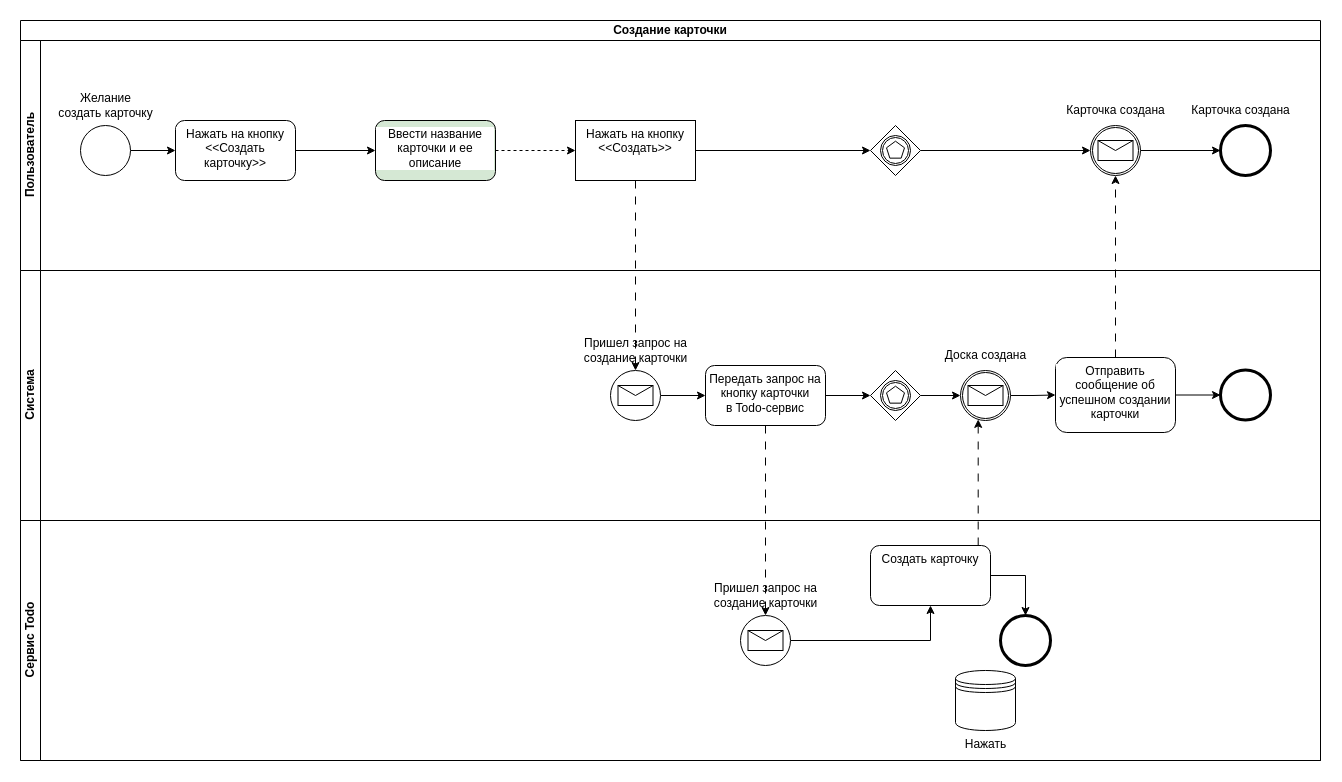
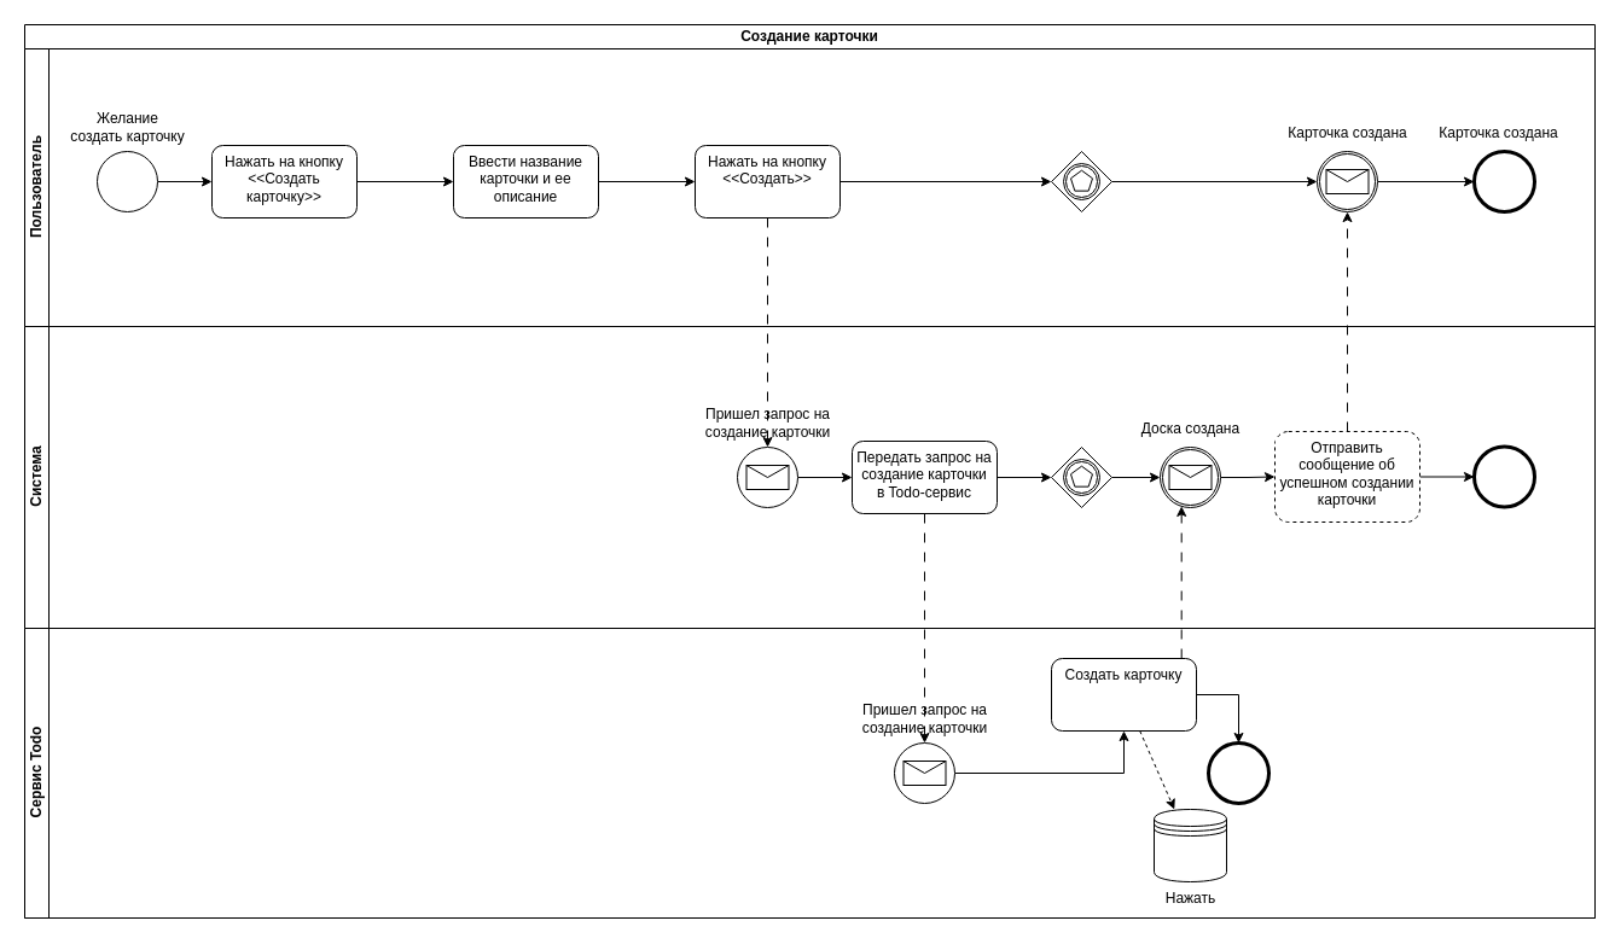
  <mxCell id="0" />
  <mxCell id="1" parent="0" />
  <mxCell id="2" value="Создание карточки" style="swimlane;html=1;childLayout=stackLayout;resizeParent=1;resizeParentMax=0;horizontal=1;startSize=20;horizontalStack=0;whiteSpace=wrap;" parent="1" vertex="1"><mxGeometry x="20" y="20" width="1300" height="740" as="geometry" /></mxCell>
  <mxCell id="3" value="Пользователь" style="swimlane;html=1;startSize=20;horizontal=0;" parent="2" vertex="1"><mxGeometry y="20" width="1300" height="230" as="geometry" /></mxCell>
  <mxCell id="4" value="" style="edgeStyle=orthogonalEdgeStyle;rounded=0;orthogonalLoop=1;jettySize=auto;html=1;" parent="3" source="5" target="8" edge="1"><mxGeometry relative="1" as="geometry" /></mxCell>
  <mxCell id="5" value="" style="points=[[0.145,0.145,0],[0.5,0,0],[0.855,0.145,0],[1,0.5,0],[0.855,0.855,0],[0.5,1,0],[0.145,0.855,0],[0,0.5,0]];shape=mxgraph.bpmn.event;html=1;verticalLabelPosition=bottom;labelBackgroundColor=#ffffff;verticalAlign=top;align=center;perimeter=ellipsePerimeter;outlineConnect=0;aspect=fixed;outline=standard;symbol=general;" parent="3" vertex="1"><mxGeometry x="60" y="85" width="50" height="50" as="geometry" /></mxCell>
  <mxCell id="6" value="Желание&lt;div&gt;создать карточку&lt;/div&gt;" style="text;html=1;align=center;verticalAlign=middle;resizable=0;points=[];autosize=1;strokeColor=none;fillColor=none;" parent="3" vertex="1"><mxGeometry x="25" y="45" width="120" height="40" as="geometry" /></mxCell>
  <mxCell id="7" value="" style="edgeStyle=orthogonalEdgeStyle;rounded=0;orthogonalLoop=1;jettySize=auto;html=1;" parent="3" source="8" target="10" edge="1"><mxGeometry relative="1" as="geometry" /></mxCell>
  <mxCell id="8" value="Нажать на кнопку&lt;br&gt;&amp;lt;&amp;lt;Создать карточку&amp;gt;&amp;gt;" style="rounded=1;whiteSpace=wrap;html=1;verticalAlign=top;labelBackgroundColor=#ffffff;" parent="3" vertex="1"><mxGeometry x="155" y="80" width="120" height="60" as="geometry" /></mxCell>
- <mxCell id="9" value="" style="edgeStyle=orthogonalEdgeStyle;rounded=0;orthogonalLoop=1;jettySize=auto;html=1;dashed=1;" parent="3" source="10" target="12" edge="1"><mxGeometry relative="1" as="geometry" /></mxCell>
- <mxCell id="10" value="Ввести название карточки и ее описание" style="rounded=1;whiteSpace=wrap;html=1;verticalAlign=top;labelBackgroundColor=#ffffff;fillColor=#d5e8d4;" parent="3" vertex="1"><mxGeometry x="355" y="80" width="120" height="60" as="geometry" /></mxCell>
+ <mxCell id="9" value="" style="edgeStyle=orthogonalEdgeStyle;rounded=0;orthogonalLoop=1;jettySize=auto;html=1;" parent="3" source="10" target="12" edge="1"><mxGeometry relative="1" as="geometry" /></mxCell>
+ <mxCell id="10" value="Ввести название карточки и ее описание" style="rounded=1;whiteSpace=wrap;html=1;verticalAlign=top;labelBackgroundColor=#ffffff;" parent="3" vertex="1"><mxGeometry x="355" y="80" width="120" height="60" as="geometry" /></mxCell>
  <mxCell id="11" style="edgeStyle=orthogonalEdgeStyle;rounded=0;orthogonalLoop=1;jettySize=auto;html=1;" parent="3" source="12" target="16" edge="1"><mxGeometry relative="1" as="geometry" /></mxCell>
- <mxCell id="12" value="Нажать на кнопку&lt;div&gt;&amp;lt;&amp;lt;Создать&amp;gt;&amp;gt;&lt;/div&gt;" style="whiteSpace=wrap;html=1;verticalAlign=top;labelBackgroundColor=#ffffff;rounded=0;" parent="3" vertex="1"><mxGeometry x="555" y="80" width="120" height="60" as="geometry" /></mxCell>
+ <mxCell id="12" value="Нажать на кнопку&lt;div&gt;&amp;lt;&amp;lt;Создать&amp;gt;&amp;gt;&lt;/div&gt;" style="rounded=1;whiteSpace=wrap;html=1;verticalAlign=top;labelBackgroundColor=#ffffff;" parent="3" vertex="1"><mxGeometry x="555" y="80" width="120" height="60" as="geometry" /></mxCell>
  <mxCell id="13" style="edgeStyle=orthogonalEdgeStyle;rounded=0;orthogonalLoop=1;jettySize=auto;html=1;" parent="3" source="14" target="18" edge="1"><mxGeometry relative="1" as="geometry" /></mxCell>
  <mxCell id="14" value="" style="points=[[0.145,0.145,0],[0.5,0,0],[0.855,0.145,0],[1,0.5,0],[0.855,0.855,0],[0.5,1,0],[0.145,0.855,0],[0,0.5,0]];shape=mxgraph.bpmn.event;html=1;verticalLabelPosition=bottom;labelBackgroundColor=#ffffff;verticalAlign=top;align=center;perimeter=ellipsePerimeter;outlineConnect=0;aspect=fixed;outline=catching;symbol=message;" parent="3" vertex="1"><mxGeometry x="1070" y="85" width="50" height="50" as="geometry" /></mxCell>
  <mxCell id="15" style="edgeStyle=orthogonalEdgeStyle;rounded=0;orthogonalLoop=1;jettySize=auto;html=1;" parent="3" source="16" target="14" edge="1"><mxGeometry relative="1" as="geometry" /></mxCell>
  <mxCell id="16" value="" style="points=[[0.25,0.25,0],[0.5,0,0],[0.75,0.25,0],[1,0.5,0],[0.75,0.75,0],[0.5,1,0],[0.25,0.75,0],[0,0.5,0]];shape=mxgraph.bpmn.gateway2;html=1;verticalLabelPosition=bottom;labelBackgroundColor=#ffffff;verticalAlign=top;align=center;perimeter=rhombusPerimeter;outlineConnect=0;outline=catching;symbol=multiple;" parent="3" vertex="1"><mxGeometry x="850" y="85" width="50" height="50" as="geometry" /></mxCell>
  <mxCell id="17" value="Карточка создана" style="text;html=1;align=center;verticalAlign=middle;resizable=0;points=[];autosize=1;strokeColor=none;fillColor=none;" parent="3" vertex="1"><mxGeometry x="1035" y="55" width="120" height="30" as="geometry" /></mxCell>
  <mxCell id="18" value="" style="points=[[0.145,0.145,0],[0.5,0,0],[0.855,0.145,0],[1,0.5,0],[0.855,0.855,0],[0.5,1,0],[0.145,0.855,0],[0,0.5,0]];shape=mxgraph.bpmn.event;html=1;verticalLabelPosition=bottom;labelBackgroundColor=#ffffff;verticalAlign=top;align=center;perimeter=ellipsePerimeter;outlineConnect=0;aspect=fixed;outline=end;symbol=terminate2;" parent="3" vertex="1"><mxGeometry x="1200" y="85" width="50" height="50" as="geometry" /></mxCell>
  <mxCell id="19" value="Карточка создана" style="text;html=1;align=center;verticalAlign=middle;resizable=0;points=[];autosize=1;strokeColor=none;fillColor=none;" parent="3" vertex="1"><mxGeometry x="1160" y="55" width="120" height="30" as="geometry" /></mxCell>
  <mxCell id="20" value="Система" style="swimlane;html=1;startSize=20;horizontal=0;" parent="2" vertex="1"><mxGeometry y="250" width="1300" height="250" as="geometry" /></mxCell>
  <mxCell id="21" value="" style="edgeStyle=orthogonalEdgeStyle;rounded=0;orthogonalLoop=1;jettySize=auto;html=1;" parent="20" source="22" target="24" edge="1"><mxGeometry relative="1" as="geometry" /></mxCell>
  <mxCell id="22" value="" style="points=[[0.145,0.145,0],[0.5,0,0],[0.855,0.145,0],[1,0.5,0],[0.855,0.855,0],[0.5,1,0],[0.145,0.855,0],[0,0.5,0]];shape=mxgraph.bpmn.event;html=1;verticalLabelPosition=bottom;labelBackgroundColor=#ffffff;verticalAlign=top;align=center;perimeter=ellipsePerimeter;outlineConnect=0;aspect=fixed;outline=standard;symbol=message;" parent="20" vertex="1"><mxGeometry x="590" y="100" width="50" height="50" as="geometry" /></mxCell>
  <mxCell id="23" value="" style="edgeStyle=orthogonalEdgeStyle;rounded=0;orthogonalLoop=1;jettySize=auto;html=1;" parent="20" source="24" target="27" edge="1"><mxGeometry relative="1" as="geometry"><Array as="points"><mxPoint x="860" y="140" /><mxPoint x="860" y="140" /></Array></mxGeometry></mxCell>
- <mxCell id="24" value="Передать запрос на&lt;div&gt;кнопку карточки&lt;/div&gt;&lt;div&gt;в Todo-сервис&lt;/div&gt;" style="rounded=1;whiteSpace=wrap;html=1;verticalAlign=top;labelBackgroundColor=#ffffff;" parent="20" vertex="1"><mxGeometry x="685" y="95" width="120" height="60" as="geometry" /></mxCell>
+ <mxCell id="24" value="Передать запрос на&lt;div&gt;создание карточки&lt;/div&gt;&lt;div&gt;в Todo-сервис&lt;/div&gt;" style="rounded=1;whiteSpace=wrap;html=1;verticalAlign=top;labelBackgroundColor=#ffffff;" parent="20" vertex="1"><mxGeometry x="685" y="95" width="120" height="60" as="geometry" /></mxCell>
  <mxCell id="25" value="Пришел запрос на&lt;div&gt;создание карточки&lt;/div&gt;" style="text;html=1;align=center;verticalAlign=middle;resizable=0;points=[];autosize=1;strokeColor=none;fillColor=none;" parent="20" vertex="1"><mxGeometry x="550" y="60" width="130" height="40" as="geometry" /></mxCell>
  <mxCell id="26" style="edgeStyle=orthogonalEdgeStyle;rounded=0;orthogonalLoop=1;jettySize=auto;html=1;" parent="20" source="27" target="29" edge="1"><mxGeometry relative="1" as="geometry" /></mxCell>
  <mxCell id="27" value="" style="points=[[0.25,0.25,0],[0.5,0,0],[0.75,0.25,0],[1,0.5,0],[0.75,0.75,0],[0.5,1,0],[0.25,0.75,0],[0,0.5,0]];shape=mxgraph.bpmn.gateway2;html=1;verticalLabelPosition=bottom;labelBackgroundColor=#ffffff;verticalAlign=top;align=center;perimeter=rhombusPerimeter;outlineConnect=0;outline=catching;symbol=multiple;" parent="20" vertex="1"><mxGeometry x="850" y="100" width="50" height="50" as="geometry" /></mxCell>
  <mxCell id="28" value="" style="edgeStyle=orthogonalEdgeStyle;rounded=0;orthogonalLoop=1;jettySize=auto;html=1;" parent="20" source="29" target="32" edge="1"><mxGeometry relative="1" as="geometry" /></mxCell>
  <mxCell id="29" value="" style="points=[[0.145,0.145,0],[0.5,0,0],[0.855,0.145,0],[1,0.5,0],[0.855,0.855,0],[0.5,1,0],[0.145,0.855,0],[0,0.5,0]];shape=mxgraph.bpmn.event;html=1;verticalLabelPosition=bottom;labelBackgroundColor=#ffffff;verticalAlign=top;align=center;perimeter=ellipsePerimeter;outlineConnect=0;aspect=fixed;outline=catching;symbol=message;" parent="20" vertex="1"><mxGeometry x="940" y="100" width="50" height="50" as="geometry" /></mxCell>
  <mxCell id="30" value="Доска создана" style="text;html=1;align=center;verticalAlign=middle;resizable=0;points=[];autosize=1;strokeColor=none;fillColor=none;" parent="20" vertex="1"><mxGeometry x="915" y="70" width="100" height="30" as="geometry" /></mxCell>
  <mxCell id="31" style="edgeStyle=orthogonalEdgeStyle;rounded=0;orthogonalLoop=1;jettySize=auto;html=1;" parent="20" source="32" target="33" edge="1"><mxGeometry relative="1" as="geometry" /></mxCell>
- <mxCell id="32" value="Отправить сообщение об успешном создании карточки" style="rounded=1;whiteSpace=wrap;html=1;verticalAlign=top;labelBackgroundColor=#ffffff;" parent="20" vertex="1"><mxGeometry x="1035" y="87" width="120" height="75" as="geometry" /></mxCell>
+ <mxCell id="32" value="Отправить сообщение об успешном создании карточки" style="rounded=1;whiteSpace=wrap;html=1;verticalAlign=top;labelBackgroundColor=#ffffff;dashed=1;" parent="20" vertex="1"><mxGeometry x="1035" y="87" width="120" height="75" as="geometry" /></mxCell>
  <mxCell id="33" value="" style="points=[[0.145,0.145,0],[0.5,0,0],[0.855,0.145,0],[1,0.5,0],[0.855,0.855,0],[0.5,1,0],[0.145,0.855,0],[0,0.5,0]];shape=mxgraph.bpmn.event;html=1;verticalLabelPosition=bottom;labelBackgroundColor=#ffffff;verticalAlign=top;align=center;perimeter=ellipsePerimeter;outlineConnect=0;aspect=fixed;outline=end;symbol=terminate2;" parent="20" vertex="1"><mxGeometry x="1200" y="99.5" width="50" height="50" as="geometry" /></mxCell>
  <mxCell id="34" style="edgeStyle=orthogonalEdgeStyle;rounded=0;orthogonalLoop=1;jettySize=auto;html=1;dashed=1;dashPattern=8 8;" parent="2" source="42" target="29" edge="1"><mxGeometry relative="1" as="geometry"><Array as="points"><mxPoint x="870" y="540" /><mxPoint x="965" y="540" /></Array></mxGeometry></mxCell>
  <mxCell id="35" style="edgeStyle=orthogonalEdgeStyle;rounded=0;orthogonalLoop=1;jettySize=auto;html=1;dashed=1;dashPattern=8 8;" parent="2" source="32" target="14" edge="1"><mxGeometry relative="1" as="geometry" /></mxCell>
  <mxCell id="36" style="edgeStyle=orthogonalEdgeStyle;rounded=0;orthogonalLoop=1;jettySize=auto;html=1;dashed=1;dashPattern=8 8;" parent="2" source="12" target="22" edge="1"><mxGeometry relative="1" as="geometry" /></mxCell>
  <mxCell id="37" style="edgeStyle=orthogonalEdgeStyle;rounded=0;orthogonalLoop=1;jettySize=auto;html=1;dashed=1;dashPattern=8 8;" parent="2" source="24" target="40" edge="1"><mxGeometry relative="1" as="geometry" /></mxCell>
  <mxCell id="38" value="Сервис Todo" style="swimlane;html=1;startSize=20;horizontal=0;" parent="2" vertex="1"><mxGeometry y="500" width="1300" height="240" as="geometry" /></mxCell>
  <mxCell id="39" value="" style="edgeStyle=orthogonalEdgeStyle;rounded=0;orthogonalLoop=1;jettySize=auto;html=1;" parent="38" source="40" target="42" edge="1"><mxGeometry relative="1" as="geometry" /></mxCell>
  <mxCell id="40" value="" style="points=[[0.145,0.145,0],[0.5,0,0],[0.855,0.145,0],[1,0.5,0],[0.855,0.855,0],[0.5,1,0],[0.145,0.855,0],[0,0.5,0]];shape=mxgraph.bpmn.event;html=1;verticalLabelPosition=bottom;labelBackgroundColor=#ffffff;verticalAlign=top;align=center;perimeter=ellipsePerimeter;outlineConnect=0;aspect=fixed;outline=standard;symbol=message;" parent="38" vertex="1"><mxGeometry x="720" y="95" width="50" height="50" as="geometry" /></mxCell>
  <mxCell id="41" style="edgeStyle=orthogonalEdgeStyle;rounded=0;orthogonalLoop=1;jettySize=auto;html=1;" parent="38" source="42" target="43" edge="1"><mxGeometry relative="1" as="geometry" /></mxCell>
  <mxCell id="42" value="Создать карточку" style="rounded=1;whiteSpace=wrap;html=1;verticalAlign=top;labelBackgroundColor=#ffffff;" parent="38" vertex="1"><mxGeometry x="850" y="25" width="120" height="60" as="geometry" /></mxCell>
  <mxCell id="43" value="" style="points=[[0.145,0.145,0],[0.5,0,0],[0.855,0.145,0],[1,0.5,0],[0.855,0.855,0],[0.5,1,0],[0.145,0.855,0],[0,0.5,0]];shape=mxgraph.bpmn.event;html=1;verticalLabelPosition=bottom;labelBackgroundColor=#ffffff;verticalAlign=top;align=center;perimeter=ellipsePerimeter;outlineConnect=0;aspect=fixed;outline=end;symbol=terminate2;" parent="38" vertex="1"><mxGeometry x="980" y="95" width="50" height="50" as="geometry" /></mxCell>
  <mxCell id="44" value="Пришел запрос на&lt;div&gt;создание карточки&lt;/div&gt;" style="text;html=1;align=center;verticalAlign=middle;resizable=0;points=[];autosize=1;strokeColor=none;fillColor=none;" parent="38" vertex="1"><mxGeometry x="680" y="55" width="130" height="40" as="geometry" /></mxCell>
+ <mxCell id="45" style="rounded=0;orthogonalLoop=1;jettySize=auto;html=1;dashed=1;" edge="1" parent="1" target="46" source="42"><mxGeometry relative="1" as="geometry"><mxPoint x="950" y="680" as="sourcePoint" /></mxGeometry></mxCell>
  <mxCell id="46" value="Нажать" style="shape=datastore;html=1;labelPosition=center;verticalLabelPosition=bottom;align=center;verticalAlign=top;" vertex="1" parent="1"><mxGeometry x="955" y="670" width="60" height="60" as="geometry" /></mxCell>
